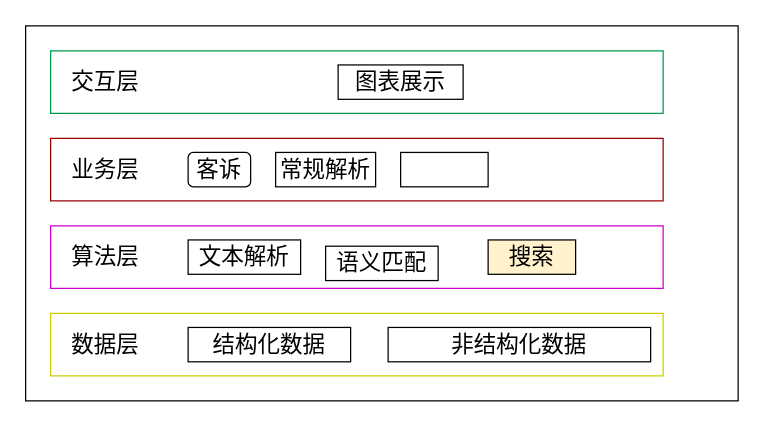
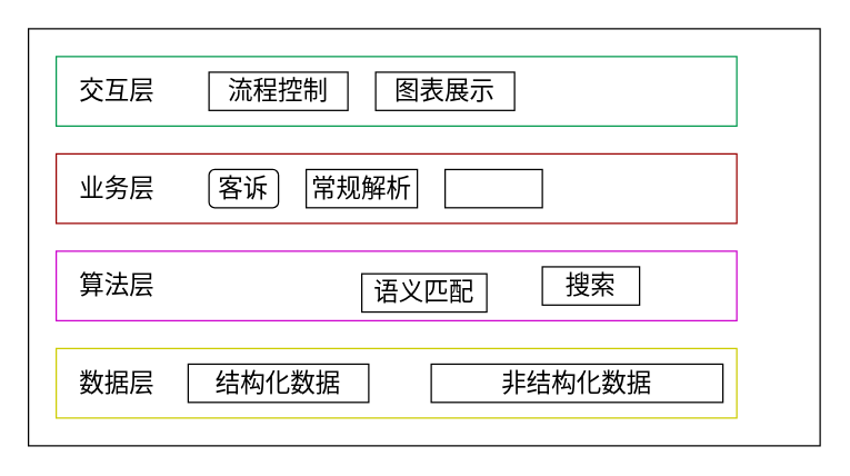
  <mxCell id="0" />
  <mxCell id="1" parent="0" />
  <mxCell id="2" value="" style="rounded=0;whiteSpace=wrap;html=1;" vertex="1" parent="1"><mxGeometry x="20" y="20" width="570" height="300" as="geometry" /></mxCell>
  <mxCell id="3" value="&lt;font style=&quot;font-size: 18px&quot;&gt;&amp;nbsp; &amp;nbsp;交互层&lt;/font&gt;" style="rounded=0;whiteSpace=wrap;html=1;strokeColor=#00994D;align=left;" vertex="1" parent="1"><mxGeometry x="40" y="40" width="490" height="50" as="geometry" /></mxCell>
  <mxCell id="4" value="&lt;font style=&quot;font-size: 18px&quot;&gt;&amp;nbsp; &amp;nbsp;业务层&lt;/font&gt;" style="rounded=0;whiteSpace=wrap;html=1;strokeColor=#990000;align=left;" vertex="1" parent="1"><mxGeometry x="40" y="110" width="490" height="50" as="geometry" /></mxCell>
  <mxCell id="5" value="&lt;font style=&quot;font-size: 18px&quot;&gt;&amp;nbsp; &amp;nbsp;算法层&lt;/font&gt;" style="rounded=0;whiteSpace=wrap;html=1;strokeColor=#CC00CC;align=left;" vertex="1" parent="1"><mxGeometry x="40" y="180" width="490" height="50" as="geometry" /></mxCell>
  <mxCell id="6" value="&lt;font style=&quot;font-size: 18px&quot;&gt;&amp;nbsp; &amp;nbsp;数据层&lt;/font&gt;" style="rounded=0;whiteSpace=wrap;html=1;strokeColor=#CCCC00;align=left;" vertex="1" parent="1"><mxGeometry x="40" y="250" width="490" height="50" as="geometry" /></mxCell>
- <mxCell id="7" value="结构化数据" style="rounded=0;whiteSpace=wrap;html=1;fontSize=18;strokeColor=#000000;strokeWidth=1;" vertex="1" parent="1"><mxGeometry x="150" y="261.25" width="130" height="27.5" as="geometry" /></mxCell>
+ <mxCell id="7" value="结构化数据" style="rounded=0;whiteSpace=wrap;html=1;fontSize=18;strokeColor=#000000;strokeWidth=1;" vertex="1" parent="1"><mxGeometry x="135" y="261.25" width="130" height="27.5" as="geometry" /></mxCell>
  <mxCell id="8" value="非结构化数据" style="rounded=0;whiteSpace=wrap;html=1;fontSize=18;strokeColor=#000000;strokeWidth=1;" vertex="1" parent="1"><mxGeometry x="310" y="261.25" width="210" height="27.5" as="geometry" /></mxCell>
- <mxCell id="9" value="文本解析" style="rounded=0;whiteSpace=wrap;html=1;fontSize=18;strokeColor=#000000;strokeWidth=1;" vertex="1" parent="1"><mxGeometry x="150" y="191.25" width="90" height="27.5" as="geometry" /></mxCell>
  <mxCell id="10" value="语义匹配" style="rounded=0;whiteSpace=wrap;html=1;fontSize=18;strokeColor=#000000;strokeWidth=1;" vertex="1" parent="1"><mxGeometry x="260" y="196.25" width="90" height="27.5" as="geometry" /></mxCell>
- <mxCell id="11" value="搜索" style="rounded=0;whiteSpace=wrap;html=1;fontSize=18;strokeColor=#000000;strokeWidth=1;fillColor=#fff2cc;" vertex="1" parent="1"><mxGeometry x="390" y="191.25" width="70" height="27.5" as="geometry" /></mxCell>
+ <mxCell id="11" value="搜索" style="rounded=0;whiteSpace=wrap;html=1;fontSize=18;strokeColor=#000000;strokeWidth=1;" vertex="1" parent="1"><mxGeometry x="390" y="191.25" width="70" height="27.5" as="geometry" /></mxCell>
  <mxCell id="12" value="客诉" style="whiteSpace=wrap;html=1;fontSize=18;strokeColor=#000000;strokeWidth=1;rounded=1;" vertex="1" parent="1"><mxGeometry x="150" y="121.25" width="50" height="27.5" as="geometry" /></mxCell>
  <mxCell id="13" value="常规解析" style="rounded=0;whiteSpace=wrap;html=1;fontSize=18;strokeColor=#000000;strokeWidth=1;" vertex="1" parent="1"><mxGeometry x="220" y="121.25" width="80" height="27.5" as="geometry" /></mxCell>
  <mxCell id="14" value="" style="rounded=0;whiteSpace=wrap;html=1;fontSize=18;strokeColor=#000000;strokeWidth=1;" vertex="1" parent="1"><mxGeometry x="320" y="121.25" width="70" height="27.5" as="geometry" /></mxCell>
+ <mxCell id="15" value="流程控制" style="rounded=0;whiteSpace=wrap;html=1;fontSize=18;strokeColor=#000000;strokeWidth=1;" vertex="1" parent="1"><mxGeometry x="150" y="51.25" width="100" height="27.5" as="geometry" /></mxCell>
  <mxCell id="16" value="图表展示" style="rounded=0;whiteSpace=wrap;html=1;fontSize=18;strokeColor=#000000;strokeWidth=1;" vertex="1" parent="1"><mxGeometry x="270" y="51.25" width="100" height="27.5" as="geometry" /></mxCell>
